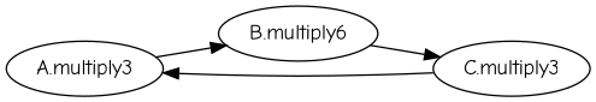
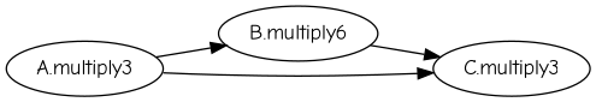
  digraph {
    fontname="Comic Neue"
    rankdir=LR
    node [fontname="Comic Neue"]
    edge [fontname="Comic Neue"]
    n1 [label="A.multiply3"]
    n2 [label="B.multiply6"]
    n3 [label="C.multiply3"]
    n1 -> n2
    n2 -> n3
-   n3 -> n1
+   n1 -> n3
  }
